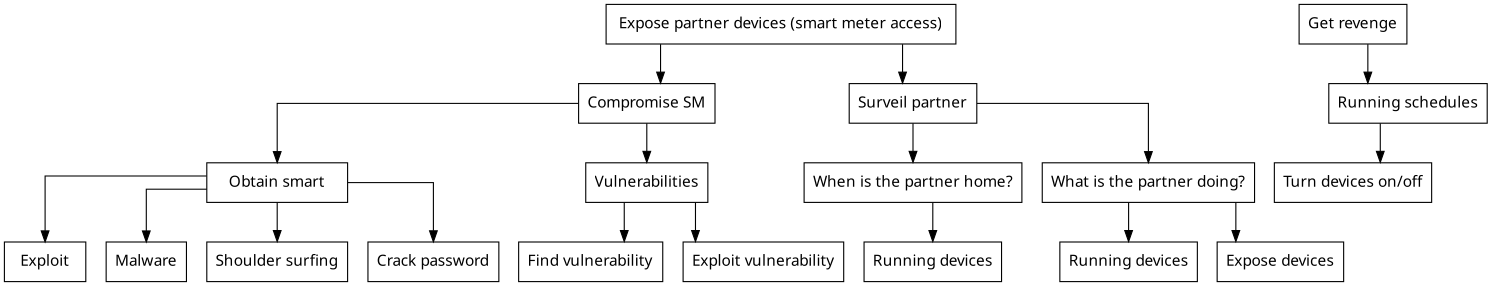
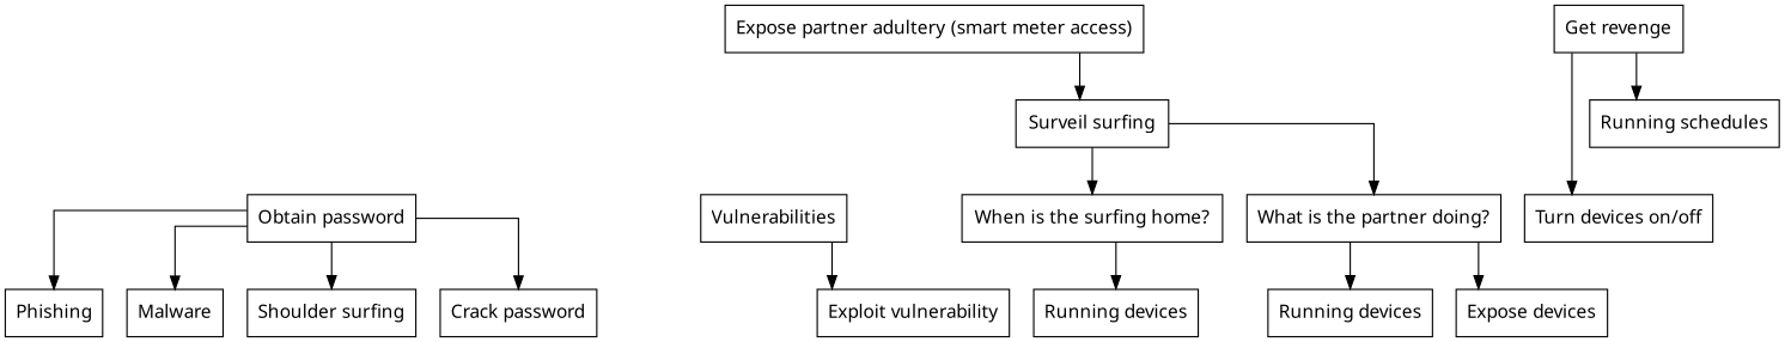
  digraph {
    fontname="Noto Sans"
    splines=ortho
    node [fontname="Noto Sans" shape=rectangle]
    edge [fontname="Noto Sans"]
-   n1 [label="Expose partner devices (smart meter access)" shape=AND]
-   n2 [label="Compromise SM" shape=OR]
-   n3 [label="Surveil partner" shape=OR]
-   n4 [label="Obtain smart" shape=OR]
+   n1 [label="Expose partner adultery (smart meter access)" shape=AND]
+   n3 [label="Surveil surfing" shape=OR]
+   n4 [label="Obtain password" shape=OR]
    n5 [label=Vulnerabilities shape=AND]
-   n6 [label="When is the partner home?"]
+   n6 [label="When is the surfing home?"]
    n7 [label="What is the partner doing?" shape=OR]
    n8 [label="Get revenge" shape=OR]
    n9 [label="Turn devices on/off"]
    n10 [label="Running schedules"]
-   n11 [label=Exploit]
+   n11 [label=Phishing]
    n12 [label=Malware]
    n13 [label="Shoulder surfing"]
    n14 [label="Crack password"]
-   n15 [label="Find vulnerability"]
    n16 [label="Exploit vulnerability"]
    n17 [label="Running devices"]
    n18 [label="Running devices"]
    n19 [label="Expose devices"]
-   n1 -> n2
    n1 -> n3
-   n2 -> n4
-   n2 -> n5
    n3 -> n6
    n3 -> n7
    n4 -> n11
    n4 -> n12
    n4 -> n13
    n4 -> n14
-   n5 -> n15
    n5 -> n16
    n6 -> n17
    n7 -> n18
    n7 -> n19
-   n10 -> n9
+   n8 -> n9
    n8 -> n10
  }
